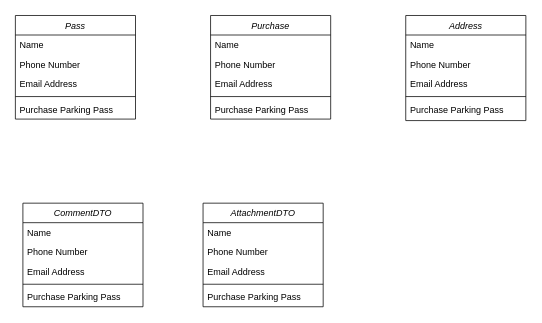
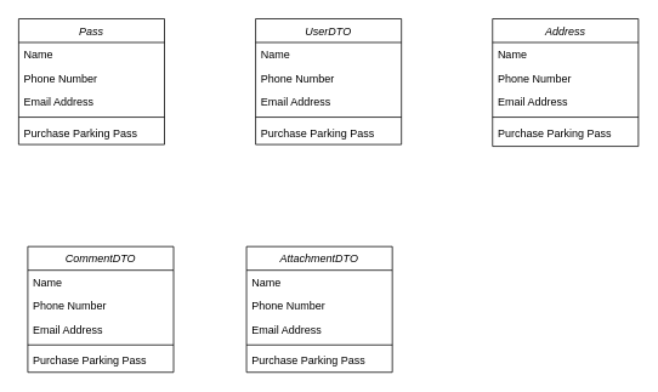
  <mxCell id="0" />
  <mxCell id="1" parent="0" />
  <mxCell id="2" value="Address" style="swimlane;fontStyle=2;align=center;verticalAlign=top;childLayout=stackLayout;horizontal=1;startSize=26;horizontalStack=0;resizeParent=1;resizeLast=0;collapsible=1;marginBottom=0;rounded=0;shadow=0;strokeWidth=1;" parent="1" vertex="1"><mxGeometry x="540" y="20" width="160" height="140" as="geometry"><mxRectangle x="230" y="140" width="160" height="26" as="alternateBounds" /></mxGeometry></mxCell>
  <mxCell id="3" value="Name" style="text;align=left;verticalAlign=top;spacingLeft=4;spacingRight=4;overflow=hidden;rotatable=0;points=[[0,0.5],[1,0.5]];portConstraint=eastwest;" parent="2" vertex="1"><mxGeometry y="26" width="160" height="26" as="geometry" /></mxCell>
  <mxCell id="4" value="Phone Number" style="text;align=left;verticalAlign=top;spacingLeft=4;spacingRight=4;overflow=hidden;rotatable=0;points=[[0,0.5],[1,0.5]];portConstraint=eastwest;rounded=0;shadow=0;html=0;" parent="2" vertex="1"><mxGeometry y="52" width="160" height="26" as="geometry" /></mxCell>
  <mxCell id="5" value="Email Address" style="text;align=left;verticalAlign=top;spacingLeft=4;spacingRight=4;overflow=hidden;rotatable=0;points=[[0,0.5],[1,0.5]];portConstraint=eastwest;rounded=0;shadow=0;html=0;" parent="2" vertex="1"><mxGeometry y="78" width="160" height="26" as="geometry" /></mxCell>
  <mxCell id="6" value="" style="line;html=1;strokeWidth=1;align=left;verticalAlign=middle;spacingTop=-1;spacingLeft=3;spacingRight=3;rotatable=0;labelPosition=right;points=[];portConstraint=eastwest;" parent="2" vertex="1"><mxGeometry y="104" width="160" height="8" as="geometry" /></mxCell>
  <mxCell id="7" value="Purchase Parking Pass" style="text;align=left;verticalAlign=top;spacingLeft=4;spacingRight=4;overflow=hidden;rotatable=0;points=[[0,0.5],[1,0.5]];portConstraint=eastwest;" parent="2" vertex="1"><mxGeometry y="112" width="160" height="2" as="geometry" /></mxCell>
- <mxCell id="8" value="Purchase&#10;&#10;" style="swimlane;fontStyle=2;align=center;verticalAlign=top;childLayout=stackLayout;horizontal=1;startSize=26;horizontalStack=0;resizeParent=1;resizeLast=0;collapsible=1;marginBottom=0;rounded=0;shadow=0;strokeWidth=1;" vertex="1" parent="1"><mxGeometry x="280" y="20" width="160" height="138" as="geometry"><mxRectangle x="230" y="140" width="160" height="26" as="alternateBounds" /></mxGeometry></mxCell>
+ <mxCell id="8" value="UserDTO&#10;&#10;" style="swimlane;fontStyle=2;align=center;verticalAlign=top;childLayout=stackLayout;horizontal=1;startSize=26;horizontalStack=0;resizeParent=1;resizeLast=0;collapsible=1;marginBottom=0;rounded=0;shadow=0;strokeWidth=1;" vertex="1" parent="1"><mxGeometry x="280" y="20" width="160" height="138" as="geometry"><mxRectangle x="230" y="140" width="160" height="26" as="alternateBounds" /></mxGeometry></mxCell>
  <mxCell id="9" value="Name" style="text;align=left;verticalAlign=top;spacingLeft=4;spacingRight=4;overflow=hidden;rotatable=0;points=[[0,0.5],[1,0.5]];portConstraint=eastwest;" vertex="1" parent="8"><mxGeometry y="26" width="160" height="26" as="geometry" /></mxCell>
  <mxCell id="10" value="Phone Number" style="text;align=left;verticalAlign=top;spacingLeft=4;spacingRight=4;overflow=hidden;rotatable=0;points=[[0,0.5],[1,0.5]];portConstraint=eastwest;rounded=0;shadow=0;html=0;" vertex="1" parent="8"><mxGeometry y="52" width="160" height="26" as="geometry" /></mxCell>
  <mxCell id="11" value="Email Address" style="text;align=left;verticalAlign=top;spacingLeft=4;spacingRight=4;overflow=hidden;rotatable=0;points=[[0,0.5],[1,0.5]];portConstraint=eastwest;rounded=0;shadow=0;html=0;" vertex="1" parent="8"><mxGeometry y="78" width="160" height="26" as="geometry" /></mxCell>
  <mxCell id="12" value="" style="line;html=1;strokeWidth=1;align=left;verticalAlign=middle;spacingTop=-1;spacingLeft=3;spacingRight=3;rotatable=0;labelPosition=right;points=[];portConstraint=eastwest;" vertex="1" parent="8"><mxGeometry y="104" width="160" height="8" as="geometry" /></mxCell>
  <mxCell id="13" value="Purchase Parking Pass" style="text;align=left;verticalAlign=top;spacingLeft=4;spacingRight=4;overflow=hidden;rotatable=0;points=[[0,0.5],[1,0.5]];portConstraint=eastwest;" vertex="1" parent="8"><mxGeometry y="112" width="160" height="26" as="geometry" /></mxCell>
  <mxCell id="14" value="Pass" style="swimlane;fontStyle=2;align=center;verticalAlign=top;childLayout=stackLayout;horizontal=1;startSize=26;horizontalStack=0;resizeParent=1;resizeLast=0;collapsible=1;marginBottom=0;rounded=0;shadow=0;strokeWidth=1;" vertex="1" parent="1"><mxGeometry x="20" y="20" width="160" height="138" as="geometry"><mxRectangle x="230" y="140" width="160" height="26" as="alternateBounds" /></mxGeometry></mxCell>
  <mxCell id="15" value="Name" style="text;align=left;verticalAlign=top;spacingLeft=4;spacingRight=4;overflow=hidden;rotatable=0;points=[[0,0.5],[1,0.5]];portConstraint=eastwest;" vertex="1" parent="14"><mxGeometry y="26" width="160" height="26" as="geometry" /></mxCell>
  <mxCell id="16" value="Phone Number" style="text;align=left;verticalAlign=top;spacingLeft=4;spacingRight=4;overflow=hidden;rotatable=0;points=[[0,0.5],[1,0.5]];portConstraint=eastwest;rounded=0;shadow=0;html=0;" vertex="1" parent="14"><mxGeometry y="52" width="160" height="26" as="geometry" /></mxCell>
  <mxCell id="17" value="Email Address" style="text;align=left;verticalAlign=top;spacingLeft=4;spacingRight=4;overflow=hidden;rotatable=0;points=[[0,0.5],[1,0.5]];portConstraint=eastwest;rounded=0;shadow=0;html=0;" vertex="1" parent="14"><mxGeometry y="78" width="160" height="26" as="geometry" /></mxCell>
  <mxCell id="18" value="" style="line;html=1;strokeWidth=1;align=left;verticalAlign=middle;spacingTop=-1;spacingLeft=3;spacingRight=3;rotatable=0;labelPosition=right;points=[];portConstraint=eastwest;" vertex="1" parent="14"><mxGeometry y="104" width="160" height="8" as="geometry" /></mxCell>
  <mxCell id="19" value="Purchase Parking Pass" style="text;align=left;verticalAlign=top;spacingLeft=4;spacingRight=4;overflow=hidden;rotatable=0;points=[[0,0.5],[1,0.5]];portConstraint=eastwest;" vertex="1" parent="14"><mxGeometry y="112" width="160" height="26" as="geometry" /></mxCell>
  <mxCell id="20" value="AttachmentDTO" style="swimlane;fontStyle=2;align=center;verticalAlign=top;childLayout=stackLayout;horizontal=1;startSize=26;horizontalStack=0;resizeParent=1;resizeLast=0;collapsible=1;marginBottom=0;rounded=0;shadow=0;strokeWidth=1;" vertex="1" parent="1"><mxGeometry x="270" y="270" width="160" height="138" as="geometry"><mxRectangle x="230" y="140" width="160" height="26" as="alternateBounds" /></mxGeometry></mxCell>
  <mxCell id="21" value="Name" style="text;align=left;verticalAlign=top;spacingLeft=4;spacingRight=4;overflow=hidden;rotatable=0;points=[[0,0.5],[1,0.5]];portConstraint=eastwest;" vertex="1" parent="20"><mxGeometry y="26" width="160" height="26" as="geometry" /></mxCell>
  <mxCell id="22" value="Phone Number" style="text;align=left;verticalAlign=top;spacingLeft=4;spacingRight=4;overflow=hidden;rotatable=0;points=[[0,0.5],[1,0.5]];portConstraint=eastwest;rounded=0;shadow=0;html=0;" vertex="1" parent="20"><mxGeometry y="52" width="160" height="26" as="geometry" /></mxCell>
  <mxCell id="23" value="Email Address" style="text;align=left;verticalAlign=top;spacingLeft=4;spacingRight=4;overflow=hidden;rotatable=0;points=[[0,0.5],[1,0.5]];portConstraint=eastwest;rounded=0;shadow=0;html=0;" vertex="1" parent="20"><mxGeometry y="78" width="160" height="26" as="geometry" /></mxCell>
  <mxCell id="24" value="" style="line;html=1;strokeWidth=1;align=left;verticalAlign=middle;spacingTop=-1;spacingLeft=3;spacingRight=3;rotatable=0;labelPosition=right;points=[];portConstraint=eastwest;" vertex="1" parent="20"><mxGeometry y="104" width="160" height="8" as="geometry" /></mxCell>
  <mxCell id="25" value="Purchase Parking Pass" style="text;align=left;verticalAlign=top;spacingLeft=4;spacingRight=4;overflow=hidden;rotatable=0;points=[[0,0.5],[1,0.5]];portConstraint=eastwest;" vertex="1" parent="20"><mxGeometry y="112" width="160" height="26" as="geometry" /></mxCell>
  <mxCell id="26" value="CommentDTO" style="swimlane;fontStyle=2;align=center;verticalAlign=top;childLayout=stackLayout;horizontal=1;startSize=26;horizontalStack=0;resizeParent=1;resizeLast=0;collapsible=1;marginBottom=0;rounded=0;shadow=0;strokeWidth=1;" vertex="1" parent="1"><mxGeometry x="30" y="270" width="160" height="138" as="geometry"><mxRectangle x="230" y="140" width="160" height="26" as="alternateBounds" /></mxGeometry></mxCell>
  <mxCell id="27" value="Name" style="text;align=left;verticalAlign=top;spacingLeft=4;spacingRight=4;overflow=hidden;rotatable=0;points=[[0,0.5],[1,0.5]];portConstraint=eastwest;" vertex="1" parent="26"><mxGeometry y="26" width="160" height="26" as="geometry" /></mxCell>
  <mxCell id="28" value="Phone Number" style="text;align=left;verticalAlign=top;spacingLeft=4;spacingRight=4;overflow=hidden;rotatable=0;points=[[0,0.5],[1,0.5]];portConstraint=eastwest;rounded=0;shadow=0;html=0;" vertex="1" parent="26"><mxGeometry y="52" width="160" height="26" as="geometry" /></mxCell>
  <mxCell id="29" value="Email Address" style="text;align=left;verticalAlign=top;spacingLeft=4;spacingRight=4;overflow=hidden;rotatable=0;points=[[0,0.5],[1,0.5]];portConstraint=eastwest;rounded=0;shadow=0;html=0;" vertex="1" parent="26"><mxGeometry y="78" width="160" height="26" as="geometry" /></mxCell>
  <mxCell id="30" value="" style="line;html=1;strokeWidth=1;align=left;verticalAlign=middle;spacingTop=-1;spacingLeft=3;spacingRight=3;rotatable=0;labelPosition=right;points=[];portConstraint=eastwest;" vertex="1" parent="26"><mxGeometry y="104" width="160" height="8" as="geometry" /></mxCell>
  <mxCell id="31" value="Purchase Parking Pass" style="text;align=left;verticalAlign=top;spacingLeft=4;spacingRight=4;overflow=hidden;rotatable=0;points=[[0,0.5],[1,0.5]];portConstraint=eastwest;" vertex="1" parent="26"><mxGeometry y="112" width="160" height="26" as="geometry" /></mxCell>
